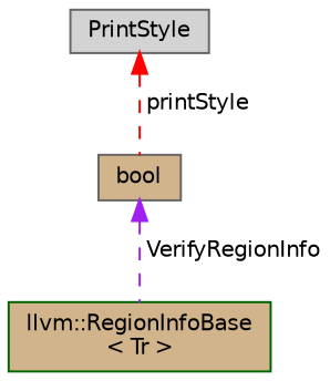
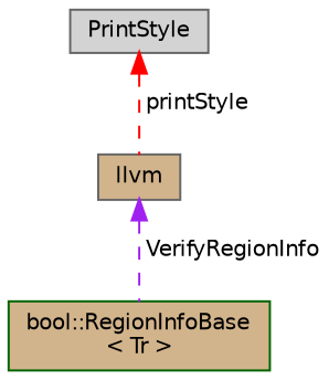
  digraph {
    node [color=gray40 fillcolor=tan fontname=Helvetica fontsize=10 shape=record style=filled]
    edge [dir=back fontname=Helvetica fontsize=10 labelfontname=Helvetica labelfontsize=10 style=dashed]
-   n1 [color=darkgreen fontcolor=black height=0.2 label="llvm::RegionInfoBase\l\< Tr \>" width=0.4]
-   n2 [height=0.2 label=bool width=0.4]
+   n1 [color=darkgreen fontcolor=black height=0.2 label="bool::RegionInfoBase\l\< Tr \>" width=0.4]
+   n2 [height=0.2 label=llvm width=0.4]
    n3 [fillcolor=lightgrey height=0.2 label=PrintStyle width=0.4]
    n2 -> n1 [color=purple label=" VerifyRegionInfo"]
    n3 -> n2 [color=red label=" printStyle"]
  }
